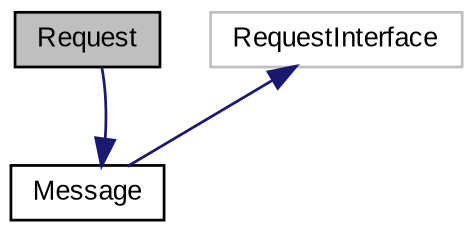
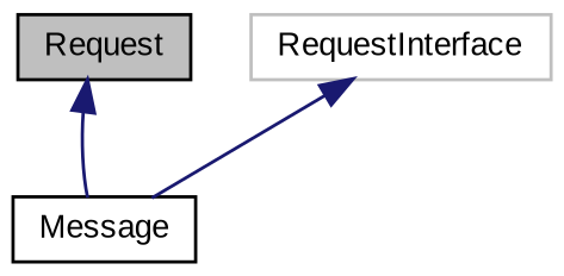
  digraph {
    fontname="Liberation Sans"
    node [color=black fillcolor=white fontname="Liberation Sans" fontsize=10 shape=record style=filled]
    edge [color=midnightblue dir=back fontname="Liberation Sans" fontsize=10 labelfontname=Helvetica labelfontsize=10 style=solid]
    n1 [fillcolor=grey75 fontcolor=black height=0.2 label=Request width=0.4]
    n2 [height=0.2 label=Message width=0.4]
    n3 [color=grey75 height=0.2 label=RequestInterface width=0.4]
-   n2 -> n1
+   n1 -> n2
    n3 -> n2
  }
